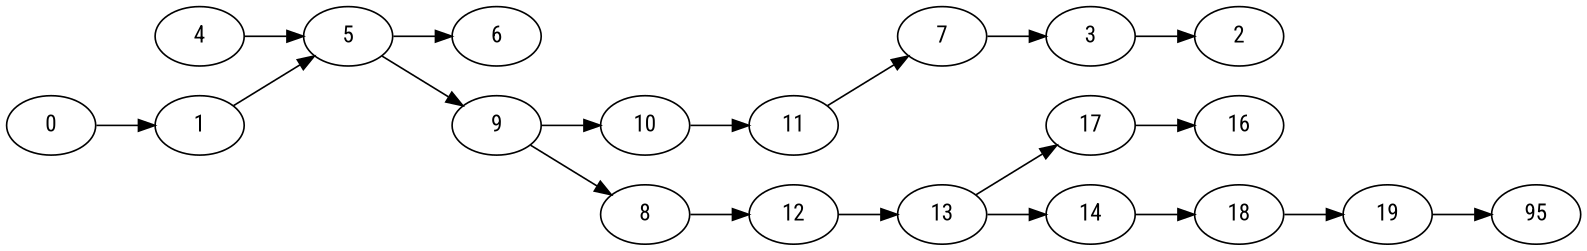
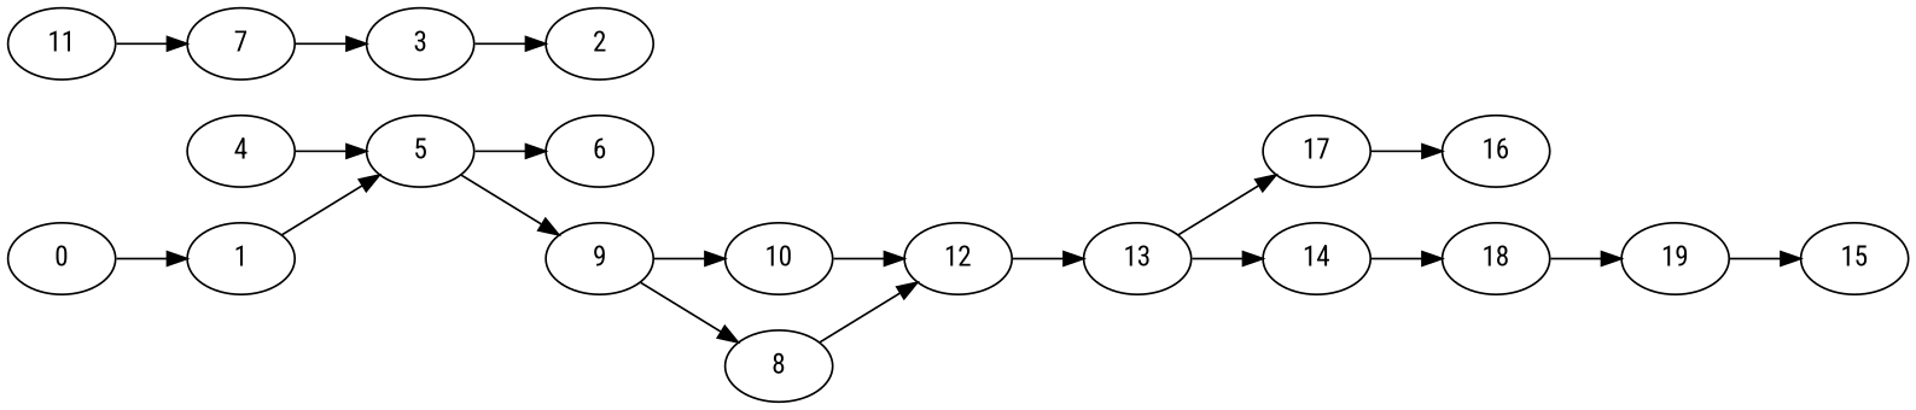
  digraph {
    fontname="Roboto Condensed"
    rankdir=LR
    node [fontname="Roboto Condensed"]
    edge [fontname="Roboto Condensed" weight=23]
    19
-   15 [label=95]
+   15
    18
    5
    6
    9
    4
    10
    8
    3
    2
    7
    11
    17
    16
    14
    13
    12
    1
    0
    19 -> 15 [weight=8]
    18 -> 19 [weight=26]
    5 -> 6
    5 -> 9 [weight=2]
    9 -> 10 [weight=15]
    9 -> 8 [weight=10]
    4 -> 5 [weight=25]
-   10 -> 11
+   10 -> 12
    8 -> 12 [weight=20]
    3 -> 2 [weight=9]
    7 -> 3 [weight=11]
    11 -> 7 [weight=3]
    17 -> 16 [weight=11]
    14 -> 18 [weight=5]
    13 -> 17 [weight=1]
    13 -> 14 [weight=5]
    12 -> 13 [weight=5]
    1 -> 5
    0 -> 1 [weight=9]
  }
